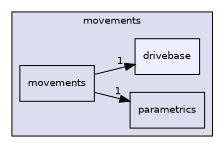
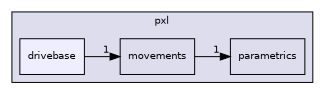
  digraph {
    compound=true
    rankdir=LR
    node [fontname=Helvetica fontsize=10 shape=box]
    edge [headlabel=1 labeldistance=1.5 labelfontname=Helvetica labelfontsize=10]
    n1 [label=movements]
    n2 [label=parametrics]
    n3 [fillcolor="#eeeeff" label=drivebase pencolor=black style=filled]
    subgraph cluster_1 {
      bgcolor="#ddddee"
      fontname=Helvetica
      fontsize=10
-     label=movements
+     label=pxl
      pencolor=black
      n1
      n2
      n3
    }
    n1 -> n2
-   n1 -> n3
+   n3 -> n1
  }
